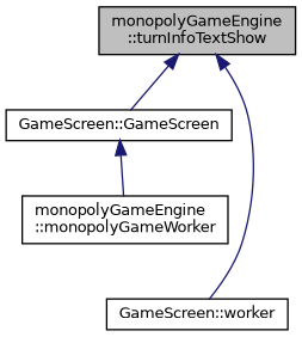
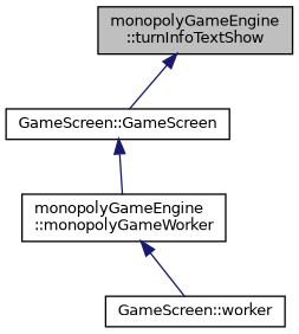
  digraph {
    rankdir=TB
    node [color=black fillcolor=white fontname=Helvetica fontsize=10 shape=record style=filled]
    edge [color=midnightblue dir=back fontname=Helvetica fontsize=10 labelfontname=Helvetica labelfontsize=10 style=solid]
    n1 [fillcolor=grey75 fontcolor=black height=0.2 label="monopolyGameEngine\l::turnInfoTextShow" width=0.4]
    n2 [height=0.2 label="GameScreen::GameScreen" width=0.4]
    n3 [height=0.2 label="monopolyGameEngine\l::monopolyGameWorker" width=0.4]
    n4 [height=0.2 label="GameScreen::worker" width=0.4]
    n1 -> n2
    n2 -> n3
-   n1 -> n4
+   n3 -> n4
  }
